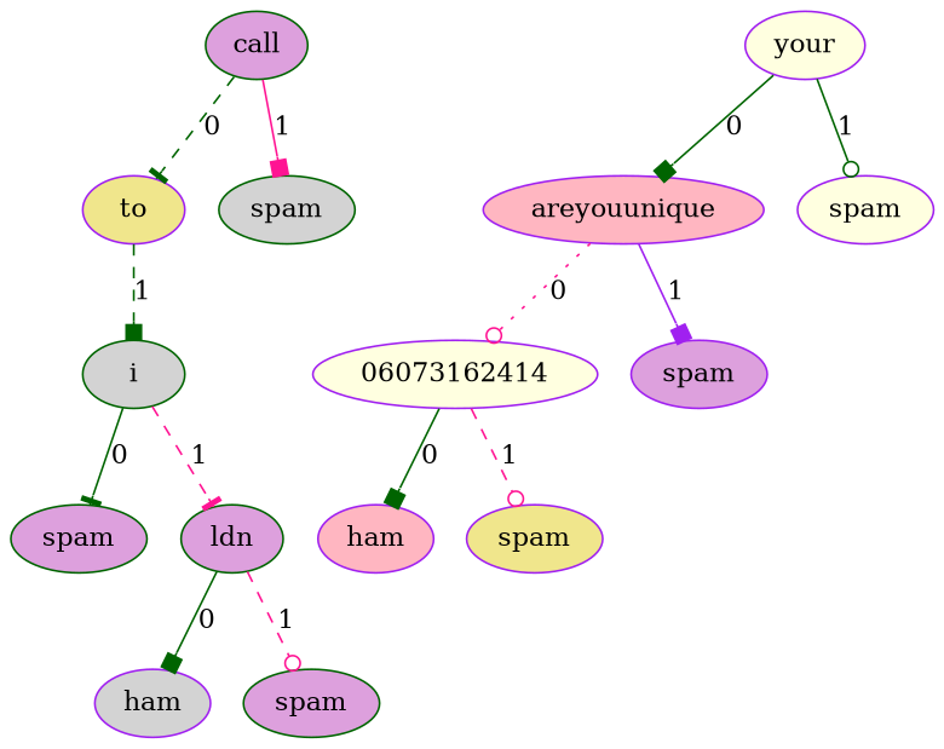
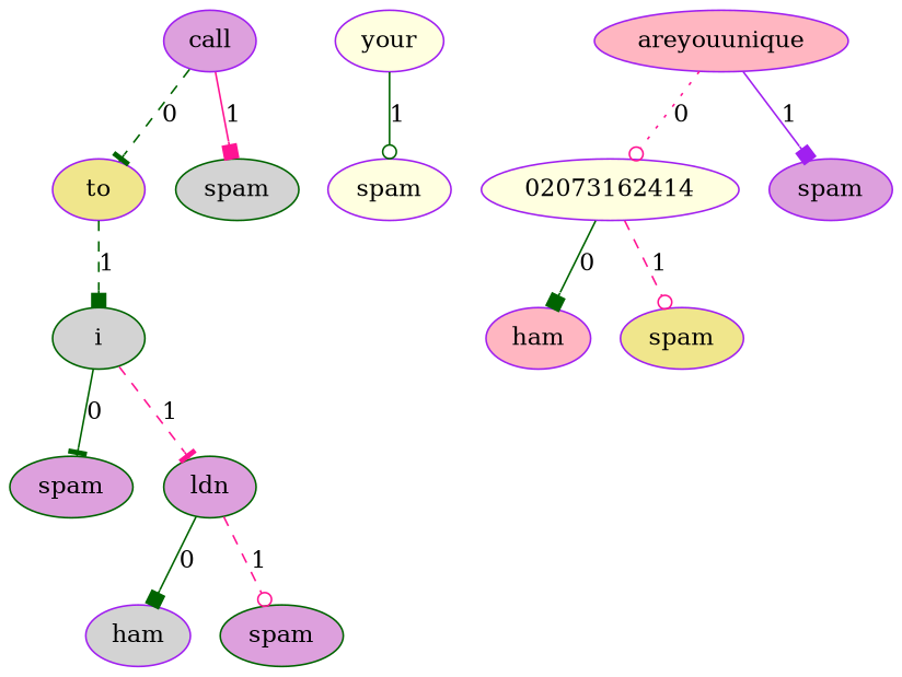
  digraph {
    node [color=purple fillcolor=plum style=filled]
    edge [arrowhead=box color=darkgreen style=solid]
-   n1 [color=darkgreen label=call]
+   n1 [label=call]
    n2 [fillcolor=khaki label=to]
    n3 [color=darkgreen fillcolor=lightgrey label=spam]
    n4 [color=darkgreen fillcolor=lightgrey label=i]
    n5 [fillcolor=lightyellow label=your]
    n6 [fillcolor=lightpink label=areyouunique]
    n7 [fillcolor=lightyellow label=spam]
    n8 [color=darkgreen label=spam]
    n9 [color=darkgreen label=ldn]
-   n10 [fillcolor=lightyellow label=06073162414]
+   n10 [fillcolor=lightyellow label=02073162414]
    n11 [label=spam]
    n12 [fillcolor=lightpink label=ham]
    n13 [fillcolor=khaki label=spam]
    n14 [fillcolor=lightgrey label=ham]
    n15 [color=darkgreen label=spam]
    n1 -> n2 [arrowhead=tee label=0 style=dashed]
    n1 -> n3 [color=deeppink label=1]
    n2 -> n4 [label=1 style=dashed]
    n4 -> n8 [arrowhead=tee label=0]
    n4 -> n9 [arrowhead=tee color=deeppink label=1 style=dashed]
-   n5 -> n6 [label=0]
    n5 -> n7 [arrowhead=odot label=1]
    n6 -> n10 [arrowhead=odot color=deeppink label=0 style=dotted]
    n6 -> n11 [color=purple label=1]
    n9 -> n14 [label=0]
    n9 -> n15 [arrowhead=odot color=deeppink label=1 style=dashed]
    n10 -> n12 [label=0]
    n10 -> n13 [arrowhead=odot color=deeppink label=1 style=dashed]
  }
